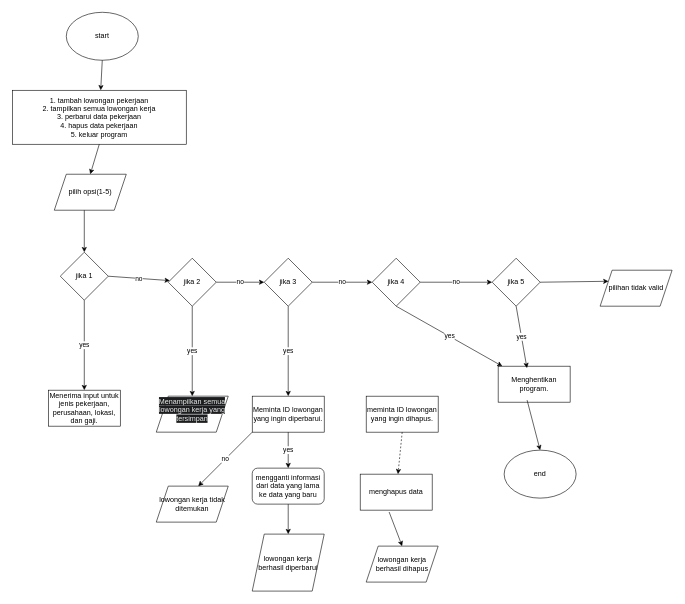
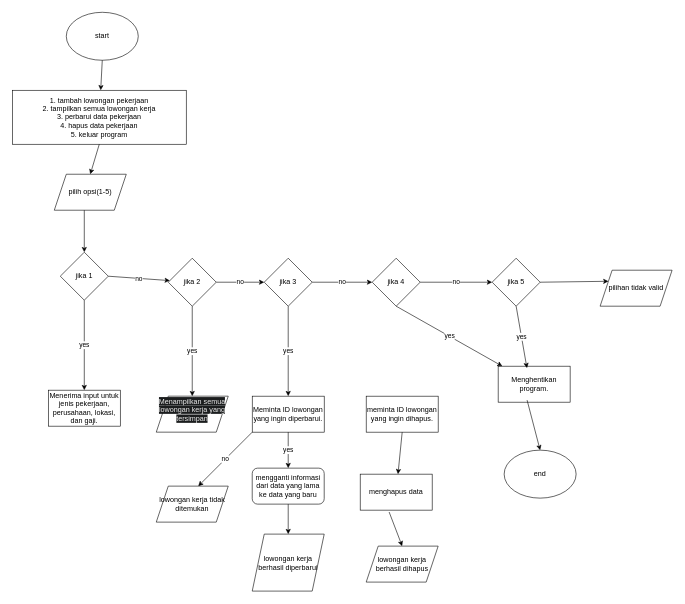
  <mxCell id="0" />
  <mxCell id="1" parent="0" />
  <mxCell id="2" value="start" style="ellipse;whiteSpace=wrap;html=1;" vertex="1" parent="1"><mxGeometry x="110" y="20" width="120" height="80" as="geometry" /></mxCell>
  <mxCell id="3" value="end" style="ellipse;whiteSpace=wrap;html=1;" vertex="1" parent="1"><mxGeometry x="840" y="750" width="120" height="80" as="geometry" /></mxCell>
  <mxCell id="4" value="1. tambah lowongan pekerjaan&lt;div&gt;2. tampilkan semua lowongan kerja&lt;/div&gt;&lt;div&gt;3. perbarui data pekerjaan&lt;/div&gt;&lt;div&gt;4. hapus data pekerjaan&lt;/div&gt;&lt;div&gt;5. keluar program&lt;/div&gt;" style="rounded=0;whiteSpace=wrap;html=1;" vertex="1" parent="1"><mxGeometry x="20" y="150" width="290" height="90" as="geometry" /></mxCell>
  <mxCell id="5" value="pilih opsi(1-5)" style="shape=parallelogram;perimeter=parallelogramPerimeter;whiteSpace=wrap;html=1;fixedSize=1;" vertex="1" parent="1"><mxGeometry x="90" y="290" width="120" height="60" as="geometry" /></mxCell>
  <mxCell id="6" value="" style="endArrow=classic;html=1;rounded=0;exitX=0.5;exitY=1;exitDx=0;exitDy=0;entryX=0.5;entryY=0;entryDx=0;entryDy=0;" edge="1" parent="1" source="4" target="5"><mxGeometry width="50" height="50" relative="1" as="geometry"><mxPoint x="190" y="420" as="sourcePoint" /><mxPoint x="240" y="370" as="targetPoint" /></mxGeometry></mxCell>
  <mxCell id="7" value="Menerima input untuk jenis pekerjaan, perusahaan, lokasi, dan gaji." style="rounded=0;whiteSpace=wrap;html=1;" vertex="1" parent="1"><mxGeometry x="80" y="650" width="120" height="60" as="geometry" /></mxCell>
  <mxCell id="8" value="jika 1" style="rhombus;whiteSpace=wrap;html=1;" vertex="1" parent="1"><mxGeometry x="100" y="420" width="80" height="80" as="geometry" /></mxCell>
  <mxCell id="9" value="" style="endArrow=classic;html=1;rounded=0;entryX=0.5;entryY=0;entryDx=0;entryDy=0;" edge="1" parent="1" source="5" target="8"><mxGeometry width="50" height="50" relative="1" as="geometry"><mxPoint x="190" y="420" as="sourcePoint" /><mxPoint x="240" y="370" as="targetPoint" /><Array as="points"><mxPoint x="140" y="350" /></Array></mxGeometry></mxCell>
  <mxCell id="10" value="no" style="edgeStyle=orthogonalEdgeStyle;rounded=0;orthogonalLoop=1;jettySize=auto;html=1;" edge="1" parent="1" source="11" target="25"><mxGeometry relative="1" as="geometry" /></mxCell>
  <mxCell id="11" value="jika 2" style="rhombus;whiteSpace=wrap;html=1;" vertex="1" parent="1"><mxGeometry x="280" y="430" width="80" height="80" as="geometry" /></mxCell>
  <mxCell id="12" value="jika 5" style="rhombus;whiteSpace=wrap;html=1;" vertex="1" parent="1"><mxGeometry x="820" y="430" width="80" height="80" as="geometry" /></mxCell>
  <mxCell id="13" value="jika 4" style="rhombus;whiteSpace=wrap;html=1;" vertex="1" parent="1"><mxGeometry x="620" y="430" width="80" height="80" as="geometry" /></mxCell>
  <mxCell id="14" value="Meminta ID lowongan yang ingin diperbarui." style="rounded=0;whiteSpace=wrap;html=1;" vertex="1" parent="1"><mxGeometry x="420" y="660" width="120" height="60" as="geometry" /></mxCell>
  <mxCell id="15" value="meminta ID lowongan yang ingin dihapus." style="rounded=0;whiteSpace=wrap;html=1;" vertex="1" parent="1"><mxGeometry x="610" y="660" width="120" height="60" as="geometry" /></mxCell>
  <mxCell id="16" value="Menghentikan program." style="rounded=0;whiteSpace=wrap;html=1;" vertex="1" parent="1"><mxGeometry x="830" y="610" width="120" height="60" as="geometry" /></mxCell>
  <mxCell id="17" value="yes" style="endArrow=classic;html=1;rounded=0;exitX=0.5;exitY=1;exitDx=0;exitDy=0;entryX=0.4;entryY=0.052;entryDx=0;entryDy=0;entryPerimeter=0;" edge="1" parent="1" source="12" target="16"><mxGeometry width="50" height="50" relative="1" as="geometry"><mxPoint x="170" y="510" as="sourcePoint" /><mxPoint x="220" y="460" as="targetPoint" /></mxGeometry></mxCell>
  <mxCell id="18" value="yes" style="endArrow=classic;html=1;rounded=0;exitX=0.5;exitY=1;exitDx=0;exitDy=0;" edge="1" parent="1" source="13" target="16"><mxGeometry width="50" height="50" relative="1" as="geometry"><mxPoint x="170" y="510" as="sourcePoint" /><mxPoint x="290" y="530" as="targetPoint" /></mxGeometry></mxCell>
  <mxCell id="19" value="yes" style="endArrow=classic;html=1;rounded=0;exitX=0.5;exitY=1;exitDx=0;exitDy=0;entryX=0.5;entryY=0;entryDx=0;entryDy=0;" edge="1" parent="1" source="25" target="14"><mxGeometry width="50" height="50" relative="1" as="geometry"><mxPoint x="170" y="510" as="sourcePoint" /><mxPoint x="220" y="460" as="targetPoint" /></mxGeometry></mxCell>
  <mxCell id="20" value="yes" style="endArrow=classic;html=1;rounded=0;exitX=0.5;exitY=1;exitDx=0;exitDy=0;entryX=0.5;entryY=0;entryDx=0;entryDy=0;" edge="1" parent="1" source="11"><mxGeometry width="50" height="50" relative="1" as="geometry"><mxPoint x="40" y="448" as="sourcePoint" /><mxPoint x="320" y="660" as="targetPoint" /></mxGeometry></mxCell>
  <mxCell id="21" value="yes" style="endArrow=classic;html=1;rounded=0;exitX=0.5;exitY=1;exitDx=0;exitDy=0;entryX=0.5;entryY=0;entryDx=0;entryDy=0;" edge="1" parent="1" source="8" target="7"><mxGeometry width="50" height="50" relative="1" as="geometry"><mxPoint x="170" y="510" as="sourcePoint" /><mxPoint x="220" y="460" as="targetPoint" /></mxGeometry></mxCell>
  <mxCell id="22" value="" style="endArrow=classic;html=1;rounded=0;exitX=0.5;exitY=1;exitDx=0;exitDy=0;" edge="1" parent="1" source="2" target="4"><mxGeometry width="50" height="50" relative="1" as="geometry"><mxPoint x="170" y="390" as="sourcePoint" /><mxPoint x="220" y="340" as="targetPoint" /></mxGeometry></mxCell>
  <mxCell id="23" value="no" style="endArrow=classic;html=1;rounded=0;exitX=1;exitY=0.5;exitDx=0;exitDy=0;entryX=0;entryY=0.5;entryDx=0;entryDy=0;" edge="1" parent="1" source="13" target="12"><mxGeometry x="0.002" width="50" height="50" relative="1" as="geometry"><mxPoint x="400" y="360" as="sourcePoint" /><mxPoint x="410" y="370" as="targetPoint" /><mxPoint as="offset" /></mxGeometry></mxCell>
  <mxCell id="24" value="no" style="endArrow=classic;html=1;rounded=0;exitX=1;exitY=0.5;exitDx=0;exitDy=0;entryX=0;entryY=0.5;entryDx=0;entryDy=0;" edge="1" parent="1" source="25" target="13"><mxGeometry width="50" height="50" relative="1" as="geometry"><mxPoint x="180" y="450" as="sourcePoint" /><mxPoint x="250" y="470" as="targetPoint" /></mxGeometry></mxCell>
  <mxCell id="25" value="jika 3" style="rhombus;whiteSpace=wrap;html=1;" vertex="1" parent="1"><mxGeometry x="440" y="430" width="80" height="80" as="geometry" /></mxCell>
  <mxCell id="26" value="no" style="endArrow=classic;html=1;rounded=0;exitX=1;exitY=0.5;exitDx=0;exitDy=0;" edge="1" parent="1" source="8" target="11"><mxGeometry width="50" height="50" relative="1" as="geometry"><mxPoint x="350" y="620" as="sourcePoint" /><mxPoint x="400" y="570" as="targetPoint" /></mxGeometry></mxCell>
  <mxCell id="27" value="pilihan tidak valid" style="shape=parallelogram;perimeter=parallelogramPerimeter;whiteSpace=wrap;html=1;fixedSize=1;" vertex="1" parent="1"><mxGeometry x="1000" y="450" width="120" height="60" as="geometry" /></mxCell>
  <mxCell id="28" value="" style="endArrow=classic;html=1;rounded=0;exitX=1;exitY=0.5;exitDx=0;exitDy=0;entryX=0;entryY=0.25;entryDx=0;entryDy=0;" edge="1" parent="1" source="12" target="27"><mxGeometry width="50" height="50" relative="1" as="geometry"><mxPoint x="860" y="650" as="sourcePoint" /><mxPoint x="1020" y="490" as="targetPoint" /></mxGeometry></mxCell>
- <mxCell id="29" value="" style="endArrow=classic;html=1;rounded=0;exitX=0.5;exitY=1;exitDx=0;exitDy=0;dashed=1;" edge="1" parent="1" source="15" target="33"><mxGeometry width="50" height="50" relative="1" as="geometry"><mxPoint x="640" y="570" as="sourcePoint" /><mxPoint x="660" y="790" as="targetPoint" /></mxGeometry></mxCell>
+ <mxCell id="29" value="" style="endArrow=classic;html=1;rounded=0;exitX=0.5;exitY=1;exitDx=0;exitDy=0;" edge="1" parent="1" source="15" target="33"><mxGeometry width="50" height="50" relative="1" as="geometry"><mxPoint x="640" y="570" as="sourcePoint" /><mxPoint x="660" y="790" as="targetPoint" /></mxGeometry></mxCell>
  <mxCell id="30" value="mengganti informasi dari data yang lama ke data yang baru" style="rounded=1;whiteSpace=wrap;html=1;" vertex="1" parent="1"><mxGeometry x="420" y="780" width="120" height="60" as="geometry" /></mxCell>
  <mxCell id="31" value="yes" style="endArrow=classic;html=1;rounded=0;exitX=0.5;exitY=1;exitDx=0;exitDy=0;entryX=0.5;entryY=0;entryDx=0;entryDy=0;" edge="1" parent="1" source="14" target="30"><mxGeometry width="50" height="50" relative="1" as="geometry"><mxPoint x="640" y="620" as="sourcePoint" /><mxPoint x="690" y="570" as="targetPoint" /></mxGeometry></mxCell>
  <mxCell id="32" value="&#10;&lt;span style=&quot;color: rgb(240, 240, 240); font-family: Helvetica; font-size: 12px; font-style: normal; font-variant-ligatures: normal; font-variant-caps: normal; font-weight: 400; letter-spacing: normal; orphans: 2; text-align: center; text-indent: 0px; text-transform: none; widows: 2; word-spacing: 0px; -webkit-text-stroke-width: 0px; white-space: normal; background-color: rgb(27, 29, 30); text-decoration-thickness: initial; text-decoration-style: initial; text-decoration-color: initial; display: inline !important; float: none;&quot;&gt;Menampilkan semua lowongan kerja yang tersimpan&lt;/span&gt;&#10;&#10;" style="shape=parallelogram;perimeter=parallelogramPerimeter;whiteSpace=wrap;html=1;fixedSize=1;" vertex="1" parent="1"><mxGeometry x="260" y="660" width="120" height="60" as="geometry" /></mxCell>
  <mxCell id="33" value="menghapus data" style="rounded=0;whiteSpace=wrap;html=1;" vertex="1" parent="1"><mxGeometry x="600" y="790" width="120" height="60" as="geometry" /></mxCell>
  <mxCell id="34" value="lowongan kerja&lt;div&gt;berhasil dihapus&lt;/div&gt;" style="shape=parallelogram;perimeter=parallelogramPerimeter;whiteSpace=wrap;html=1;fixedSize=1;" vertex="1" parent="1"><mxGeometry x="610" y="910" width="120" height="60" as="geometry" /></mxCell>
  <mxCell id="35" value="" style="endArrow=classic;html=1;rounded=0;exitX=0.402;exitY=0.943;exitDx=0;exitDy=0;entryX=0.5;entryY=0;entryDx=0;entryDy=0;exitPerimeter=0;" edge="1" parent="1" source="16" target="3"><mxGeometry width="50" height="50" relative="1" as="geometry"><mxPoint x="640" y="620" as="sourcePoint" /><mxPoint x="690" y="570" as="targetPoint" /></mxGeometry></mxCell>
  <mxCell id="36" style="edgeStyle=orthogonalEdgeStyle;rounded=0;orthogonalLoop=1;jettySize=auto;html=1;exitX=0.5;exitY=1;exitDx=0;exitDy=0;" edge="1" parent="1" source="34" target="34"><mxGeometry relative="1" as="geometry" /></mxCell>
  <mxCell id="37" value="lowongan kerja&lt;div&gt;berhasil diperbarui&lt;/div&gt;" style="shape=parallelogram;perimeter=parallelogramPerimeter;whiteSpace=wrap;html=1;fixedSize=1;" vertex="1" parent="1"><mxGeometry x="420" y="890" width="120" height="95" as="geometry" /></mxCell>
  <mxCell id="38" value="" style="endArrow=classic;html=1;rounded=0;exitX=0.5;exitY=1;exitDx=0;exitDy=0;entryX=0.5;entryY=0;entryDx=0;entryDy=0;" edge="1" parent="1" source="30" target="37"><mxGeometry width="50" height="50" relative="1" as="geometry"><mxPoint x="640" y="620" as="sourcePoint" /><mxPoint x="690" y="570" as="targetPoint" /></mxGeometry></mxCell>
  <mxCell id="39" value="" style="endArrow=classic;html=1;rounded=0;exitX=0.402;exitY=1.052;exitDx=0;exitDy=0;exitPerimeter=0;entryX=0.5;entryY=0;entryDx=0;entryDy=0;" edge="1" parent="1" source="33" target="34"><mxGeometry width="50" height="50" relative="1" as="geometry"><mxPoint x="760" y="860" as="sourcePoint" /><mxPoint x="810" y="870" as="targetPoint" /></mxGeometry></mxCell>
  <mxCell id="40" value="no" style="endArrow=classic;html=1;rounded=0;exitX=0;exitY=1;exitDx=0;exitDy=0;" edge="1" parent="1" source="14"><mxGeometry width="50" height="50" relative="1" as="geometry"><mxPoint x="640" y="760" as="sourcePoint" /><mxPoint x="330" y="810" as="targetPoint" /></mxGeometry></mxCell>
  <mxCell id="41" value="lowongan kerja tidak&lt;div&gt;ditemukan&lt;/div&gt;" style="shape=parallelogram;perimeter=parallelogramPerimeter;whiteSpace=wrap;html=1;fixedSize=1;" vertex="1" parent="1"><mxGeometry x="260" y="810" width="120" height="60" as="geometry" /></mxCell>
